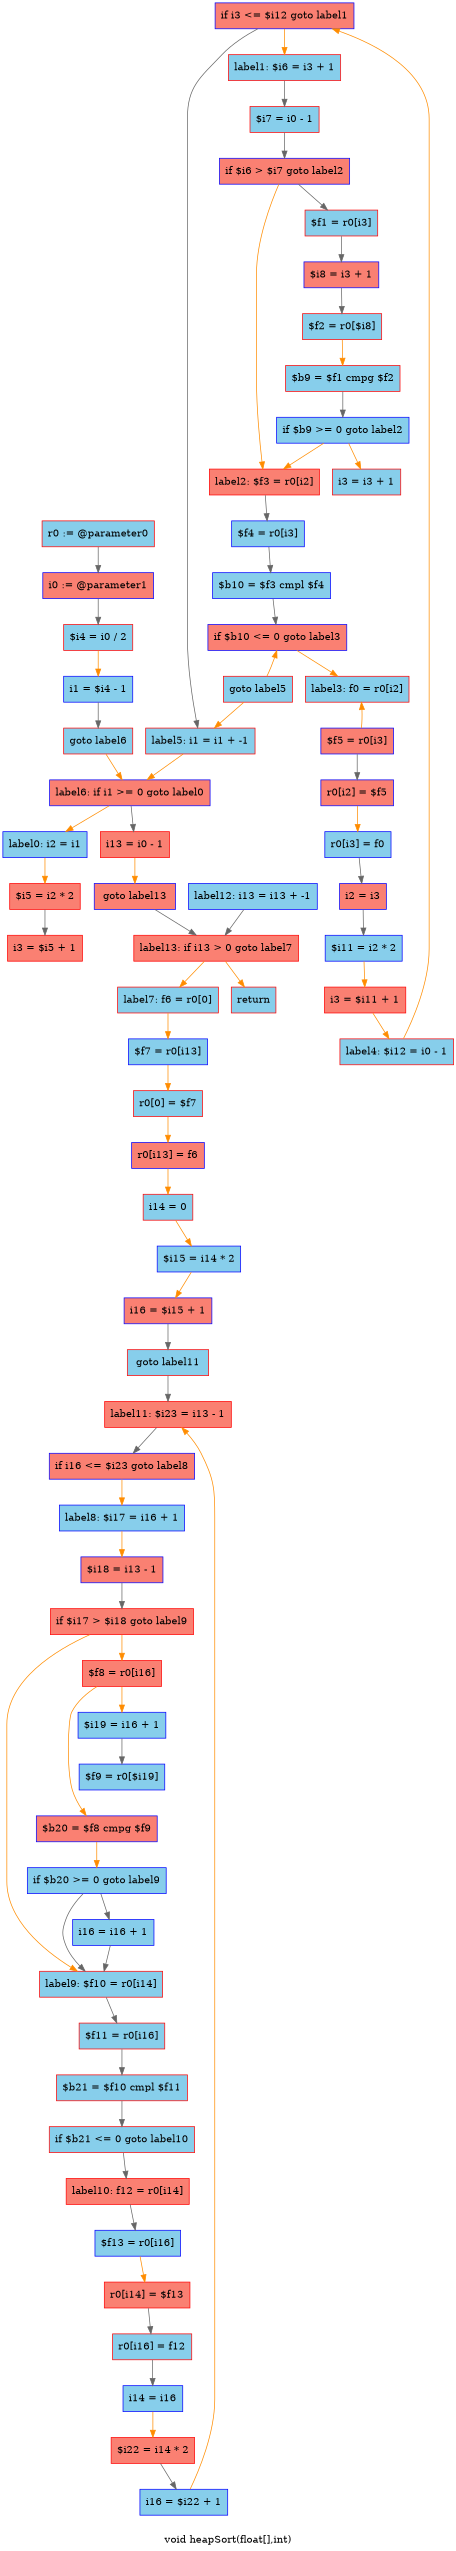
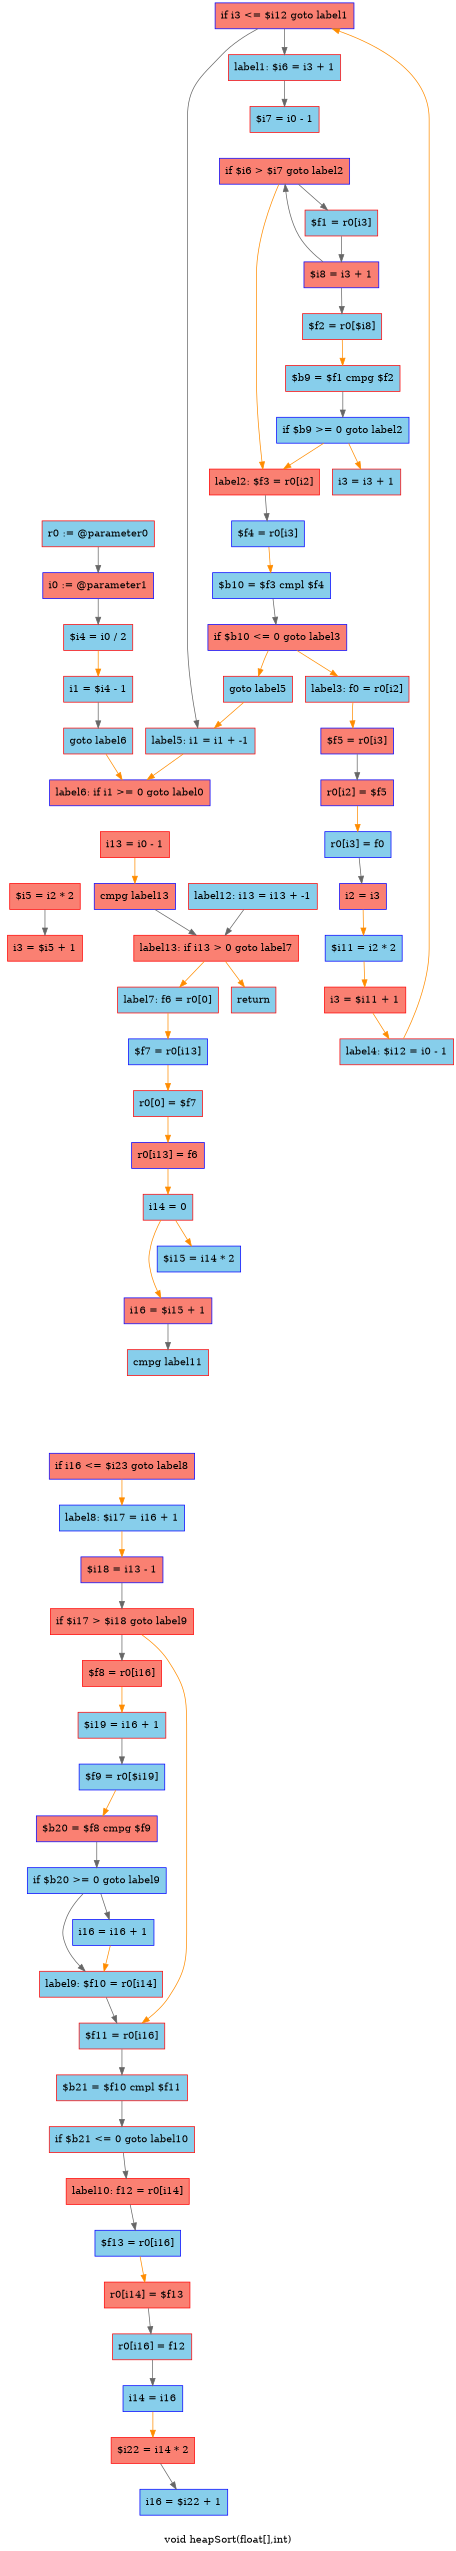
  digraph {
    label="void heapSort(float[],int)"
    node [color=red fillcolor=skyblue shape=box style=filled]
    edge [color=darkorange]
    n1 [label="r0 := @parameter0"]
    n2 [color=blue fillcolor=salmon label="i0 := @parameter1"]
    n3 [label="$i4 = i0 / 2"]
-   n4 [color=blue label="i1 = $i4 - 1"]
+   n4 [label="i1 = $i4 - 1"]
    n5 [label="goto label6"]
    n6 [color=blue fillcolor=salmon label="label6: if i1 >= 0 goto label0"]
-   n7 [color=blue label="label0: i2 = i1"]
    n8 [fillcolor=salmon label="i13 = i0 - 1"]
    n9 [fillcolor=salmon label="$i5 = i2 * 2"]
-   n10 [color=blue fillcolor=salmon label="goto label13"]
+   n10 [color=blue fillcolor=salmon label="cmpg label13"]
    n11 [fillcolor=salmon label="i3 = $i5 + 1"]
    n12 [label="label4: $i12 = i0 - 1"]
    n13 [color=blue fillcolor=salmon label="if i3 <= $i12 goto label1"]
    n14 [label="label1: $i6 = i3 + 1"]
    n15 [label="label5: i1 = i1 + -1"]
    n16 [label="$i7 = i0 - 1"]
    n17 [color=blue fillcolor=salmon label="if $i6 > $i7 goto label2"]
    n18 [label="$f1 = r0[i3]"]
    n19 [fillcolor=salmon label="label2: $f3 = r0[i2]"]
    n20 [color=blue fillcolor=salmon label="$i8 = i3 + 1"]
    n21 [color=blue label="$f4 = r0[i3]"]
    n22 [label="$f2 = r0[$i8]"]
    n23 [color=blue label="$b10 = $f3 cmpl $f4"]
    n24 [label="$b9 = $f1 cmpg $f2"]
    n25 [color=blue label="if $b9 >= 0 goto label2"]
    n26 [label="i3 = i3 + 1"]
    n27 [color=blue fillcolor=salmon label="if $b10 <= 0 goto label3"]
    n28 [label="goto label5"]
    n29 [label="label3: f0 = r0[i2]"]
    n30 [color=blue fillcolor=salmon label="$f5 = r0[i3]"]
    n31 [color=blue fillcolor=salmon label="r0[i2] = $f5"]
    n32 [color=blue label="r0[i3] = f0"]
    n33 [color=blue fillcolor=salmon label="i2 = i3"]
    n34 [color=blue label="$i11 = i2 * 2"]
    n35 [fillcolor=salmon label="i3 = $i11 + 1"]
    n36 [fillcolor=salmon label="label13: if i13 > 0 goto label7"]
    n37 [label="label7: f6 = r0[0]"]
    n38 [label=return]
    n39 [color=blue label="$f7 = r0[i13]"]
    n40 [label="r0[0] = $f7"]
    n41 [color=blue fillcolor=salmon label="r0[i13] = f6"]
    n42 [label="i14 = 0"]
    n43 [color=blue label="$i15 = i14 * 2"]
    n44 [color=blue fillcolor=salmon label="i16 = $i15 + 1"]
-   n45 [label="goto label11"]
-   n46 [fillcolor=salmon label="label11: $i23 = i13 - 1"]
+   n45 [label="cmpg label11"]
    n47 [color=blue fillcolor=salmon label="if i16 <= $i23 goto label8"]
    n48 [color=blue label="label8: $i17 = i16 + 1"]
    n49 [color=blue fillcolor=salmon label="$i18 = i13 - 1"]
    n50 [fillcolor=salmon label="if $i17 > $i18 goto label9"]
    n51 [fillcolor=salmon label="$f8 = r0[i16]"]
    n52 [label="label9: $f10 = r0[i14]"]
-   n53 [color=blue label="$i19 = i16 + 1"]
+   n53 [label="$i19 = i16 + 1"]
    n54 [label="$f11 = r0[i16]"]
    n55 [color=blue label="$f9 = r0[$i19]"]
    n56 [label="$b21 = $f10 cmpl $f11"]
    n57 [color=blue fillcolor=salmon label="$b20 = $f8 cmpg $f9"]
    n58 [color=blue label="if $b20 >= 0 goto label9"]
    n59 [color=blue label="i16 = i16 + 1"]
    n60 [label="if $b21 <= 0 goto label10"]
    n61 [fillcolor=salmon label="label10: f12 = r0[i14]"]
    n62 [color=blue label="$f13 = r0[i16]"]
-   n63 [color=blue label="label12: i13 = i13 + -1"]
+   n63 [label="label12: i13 = i13 + -1"]
    n64 [fillcolor=salmon label="r0[i14] = $f13"]
    n65 [label="r0[i16] = f12"]
    n66 [color=blue label="i14 = i16"]
    n67 [fillcolor=salmon label="$i22 = i14 * 2"]
    n68 [color=blue label="i16 = $i22 + 1"]
    n1 -> n2 [color=gray40]
    n2 -> n3 [color=gray40]
    n3 -> n4
    n4 -> n5 [color=gray40]
    n5 -> n6
-   n6 -> n7
-   n6 -> n8 [color=gray40]
-   n7 -> n9
    n8 -> n10
    n9 -> n11 [color=gray40]
    n10 -> n36 [color=gray40]
    n12 -> n13
-   n13 -> n14
+   n13 -> n14 [color=gray40]
    n13 -> n15 [color=gray40]
    n14 -> n16 [color=gray40]
    n15 -> n6
-   n16 -> n17 [color=gray40]
+   n20 -> n17 [color=gray40]
    n17 -> n18 [color=gray40]
    n17 -> n19
    n18 -> n20 [color=gray40]
    n19 -> n21 [color=gray40]
    n20 -> n22 [color=gray40]
-   n21 -> n23 [color=gray40]
+   n21 -> n23
    n22 -> n24
    n23 -> n27 [color=gray40]
    n24 -> n25 [color=gray40]
    n25 -> n19
    n25 -> n26
-   n28 -> n27
+   n27 -> n28
    n27 -> n29
    n28 -> n15
-   n30 -> n29
+   n29 -> n30
    n30 -> n31 [color=gray40]
    n31 -> n32
    n32 -> n33 [color=gray40]
-   n33 -> n34 [color=gray40]
+   n33 -> n34
    n34 -> n35
    n35 -> n12
    n36 -> n37
    n36 -> n38
    n37 -> n39
    n39 -> n40
    n40 -> n41
    n41 -> n42
    n42 -> n43
-   n43 -> n44
+   n42 -> n44
    n44 -> n45 [color=gray40]
-   n45 -> n46 [color=gray40]
-   n46 -> n47 [color=gray40]
    n47 -> n48
    n48 -> n49
    n49 -> n50 [color=gray40]
-   n50 -> n51
-   n50 -> n52
+   n50 -> n51 [color=gray40]
+   n50 -> n54
    n51 -> n53
    n52 -> n54 [color=gray40]
    n53 -> n55 [color=gray40]
    n54 -> n56 [color=gray40]
-   n51 -> n57
+   n55 -> n57
    n56 -> n60 [color=gray40]
-   n57 -> n58
+   n57 -> n58 [color=gray40]
    n58 -> n52 [color=gray40]
    n58 -> n59 [color=gray40]
-   n59 -> n52 [color=gray40]
+   n59 -> n52
    n60 -> n61 [color=gray40]
    n61 -> n62 [color=gray40]
    n62 -> n64
    n63 -> n36 [color=gray40]
    n64 -> n65 [color=gray40]
    n65 -> n66 [color=gray40]
    n66 -> n67
    n67 -> n68 [color=gray40]
-   n68 -> n46
  }
